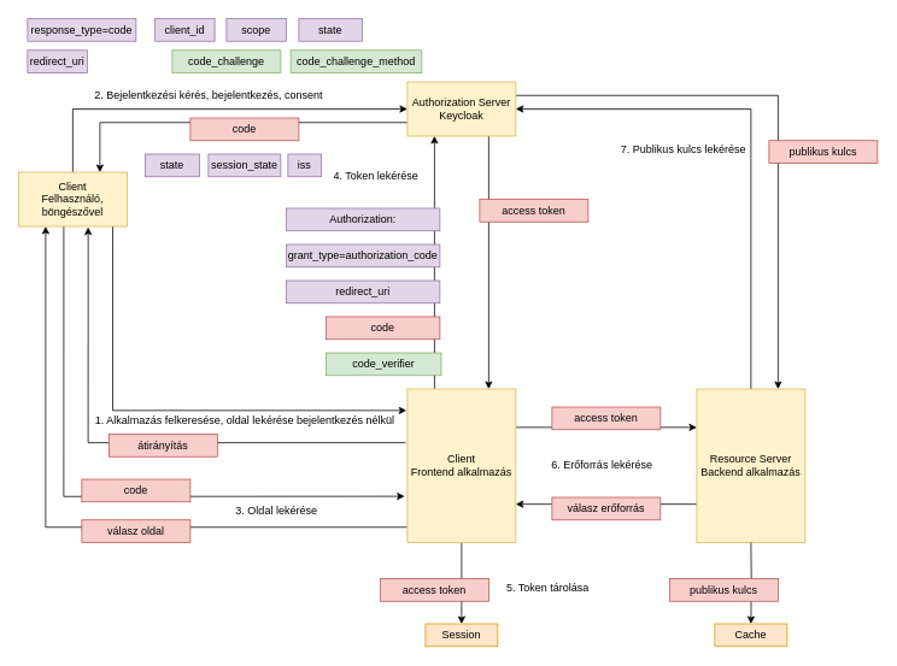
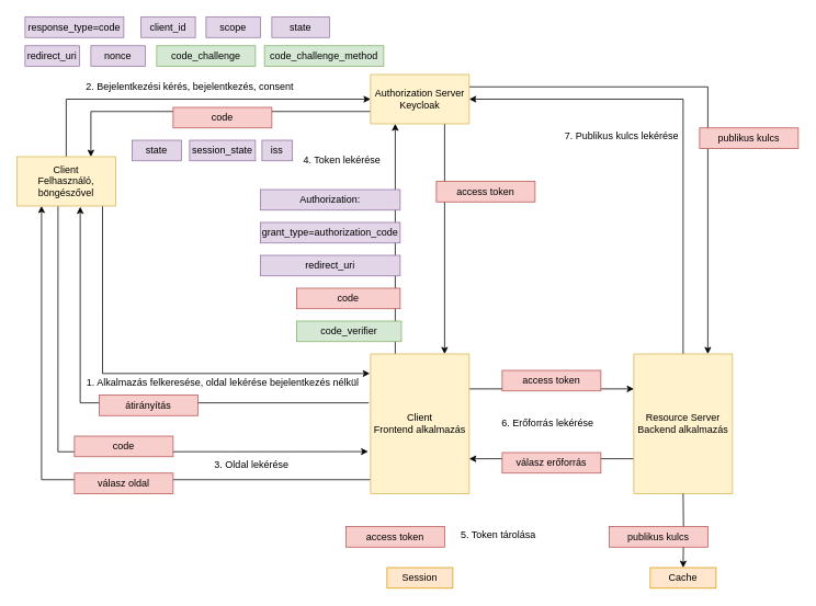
  <mxCell id="0" />
  <mxCell id="1" parent="0" />
  <mxCell id="2" value="" style="endArrow=classic;html=1;rounded=0;entryX=-0.025;entryY=0.699;entryDx=0;entryDy=0;exitX=0.417;exitY=0.967;exitDx=0;exitDy=0;exitPerimeter=0;entryPerimeter=0;" parent="1" source="18" target="12" edge="1"><mxGeometry width="50" height="50" relative="1" as="geometry"><mxPoint x="390" y="470" as="sourcePoint" /><mxPoint x="440" y="420" as="targetPoint" /><Array as="points"><mxPoint x="70" y="549" /></Array></mxGeometry></mxCell>
  <mxCell id="3" style="edgeStyle=orthogonalEdgeStyle;rounded=0;orthogonalLoop=1;jettySize=auto;html=1;exitX=0;exitY=0.9;exitDx=0;exitDy=0;entryX=0.25;entryY=1;entryDx=0;entryDy=0;exitPerimeter=0;" parent="1" source="12" target="18" edge="1"><mxGeometry relative="1" as="geometry" /></mxCell>
  <mxCell id="4" style="edgeStyle=orthogonalEdgeStyle;rounded=0;orthogonalLoop=1;jettySize=auto;html=1;exitX=0;exitY=0.75;exitDx=0;exitDy=0;entryX=0.75;entryY=0;entryDx=0;entryDy=0;" parent="1" source="7" target="18" edge="1"><mxGeometry relative="1" as="geometry" /></mxCell>
  <mxCell id="5" style="edgeStyle=orthogonalEdgeStyle;rounded=0;orthogonalLoop=1;jettySize=auto;html=1;exitX=0.75;exitY=1;exitDx=0;exitDy=0;entryX=0.75;entryY=0;entryDx=0;entryDy=0;" parent="1" source="7" target="12" edge="1"><mxGeometry relative="1" as="geometry" /></mxCell>
  <mxCell id="6" style="edgeStyle=orthogonalEdgeStyle;rounded=0;orthogonalLoop=1;jettySize=auto;html=1;exitX=1;exitY=0.25;exitDx=0;exitDy=0;entryX=0.75;entryY=0;entryDx=0;entryDy=0;" parent="1" source="7" target="15" edge="1"><mxGeometry relative="1" as="geometry" /></mxCell>
  <mxCell id="7" value="Authorization Server&lt;div&gt;Keycloak&lt;/div&gt;" style="rounded=0;whiteSpace=wrap;html=1;fillColor=#fff2cc;strokeColor=#d6b656;" parent="1" vertex="1"><mxGeometry x="450" y="90" width="120" height="60" as="geometry" /></mxCell>
  <mxCell id="8" style="edgeStyle=orthogonalEdgeStyle;rounded=0;orthogonalLoop=1;jettySize=auto;html=1;exitX=-0.017;exitY=0.35;exitDx=0;exitDy=0;entryX=0.642;entryY=1.017;entryDx=0;entryDy=0;exitPerimeter=0;entryPerimeter=0;" parent="1" source="12" target="18" edge="1"><mxGeometry relative="1" as="geometry"><Array as="points"><mxPoint x="97" y="490" /></Array></mxGeometry></mxCell>
  <mxCell id="9" style="edgeStyle=orthogonalEdgeStyle;rounded=0;orthogonalLoop=1;jettySize=auto;html=1;exitX=0.25;exitY=0;exitDx=0;exitDy=0;entryX=0.25;entryY=1;entryDx=0;entryDy=0;" parent="1" source="12" target="7" edge="1"><mxGeometry relative="1" as="geometry" /></mxCell>
  <mxCell id="10" style="edgeStyle=orthogonalEdgeStyle;rounded=0;orthogonalLoop=1;jettySize=auto;html=1;exitX=1;exitY=0.25;exitDx=0;exitDy=0;entryX=0;entryY=0.25;entryDx=0;entryDy=0;" parent="1" source="12" target="15" edge="1"><mxGeometry relative="1" as="geometry" /></mxCell>
- <mxCell id="11" style="edgeStyle=orthogonalEdgeStyle;rounded=0;orthogonalLoop=1;jettySize=auto;html=1;exitX=0.5;exitY=1;exitDx=0;exitDy=0;entryX=0.5;entryY=0;entryDx=0;entryDy=0;" parent="1" source="12" target="31" edge="1"><mxGeometry relative="1" as="geometry" /></mxCell>
  <mxCell id="12" value="&lt;div&gt;Client&lt;br&gt;&lt;/div&gt;Frontend alkalmazás" style="rounded=0;whiteSpace=wrap;html=1;fillColor=#fff2cc;strokeColor=#d6b656;" parent="1" vertex="1"><mxGeometry x="450" y="430" width="120" height="170" as="geometry" /></mxCell>
  <mxCell id="13" style="edgeStyle=orthogonalEdgeStyle;rounded=0;orthogonalLoop=1;jettySize=auto;html=1;exitX=0;exitY=0.75;exitDx=0;exitDy=0;entryX=1;entryY=0.75;entryDx=0;entryDy=0;" parent="1" source="15" target="12" edge="1"><mxGeometry relative="1" as="geometry" /></mxCell>
  <mxCell id="14" style="edgeStyle=orthogonalEdgeStyle;rounded=0;orthogonalLoop=1;jettySize=auto;html=1;exitX=0.5;exitY=0;exitDx=0;exitDy=0;entryX=1;entryY=0.5;entryDx=0;entryDy=0;" parent="1" source="15" target="7" edge="1"><mxGeometry relative="1" as="geometry" /></mxCell>
  <mxCell id="15" value="Resource Server&lt;br&gt;&lt;div&gt;Backend alkalmazás&lt;/div&gt;" style="rounded=0;whiteSpace=wrap;html=1;fillColor=#fff2cc;strokeColor=#d6b656;" parent="1" vertex="1"><mxGeometry x="770" y="430" width="120" height="170" as="geometry" /></mxCell>
  <mxCell id="16" style="edgeStyle=orthogonalEdgeStyle;rounded=0;orthogonalLoop=1;jettySize=auto;html=1;exitX=0.5;exitY=0;exitDx=0;exitDy=0;entryX=0;entryY=0.5;entryDx=0;entryDy=0;" parent="1" source="18" target="7" edge="1"><mxGeometry relative="1" as="geometry" /></mxCell>
  <mxCell id="17" style="edgeStyle=orthogonalEdgeStyle;rounded=0;orthogonalLoop=1;jettySize=auto;html=1;exitX=0.868;exitY=1;exitDx=0;exitDy=0;entryX=-0.008;entryY=0.14;entryDx=0;entryDy=0;entryPerimeter=0;exitPerimeter=0;" parent="1" source="18" target="12" edge="1"><mxGeometry relative="1" as="geometry" /></mxCell>
  <mxCell id="18" value="Client&lt;div&gt;Felhasználó, böngészővel&lt;/div&gt;" style="rounded=0;whiteSpace=wrap;html=1;fillColor=#fff2cc;strokeColor=#d6b656;" parent="1" vertex="1"><mxGeometry x="20" y="190" width="120" height="60" as="geometry" /></mxCell>
  <mxCell id="19" value="1. Alkalmazás felkeresése, oldal lekérése bejelentkezés nélkül" style="text;html=1;align=center;verticalAlign=middle;resizable=0;points=[];autosize=1;strokeColor=none;fillColor=none;" parent="1" vertex="1"><mxGeometry x="95" y="450" width="350" height="30" as="geometry" /></mxCell>
  <mxCell id="20" value="2. Bejelentkezési kérés, bejelentkezés, consent" style="text;html=1;align=center;verticalAlign=middle;resizable=0;points=[];autosize=1;strokeColor=none;fillColor=none;" parent="1" vertex="1"><mxGeometry x="90" y="90" width="280" height="30" as="geometry" /></mxCell>
  <mxCell id="21" value="client_id" style="rounded=0;whiteSpace=wrap;html=1;fillColor=#e1d5e7;strokeColor=#9673a6;" parent="1" vertex="1"><mxGeometry x="171" y="20" width="66" height="25" as="geometry" /></mxCell>
  <mxCell id="22" value="state" style="rounded=0;whiteSpace=wrap;html=1;fillColor=#e1d5e7;strokeColor=#9673a6;" parent="1" vertex="1"><mxGeometry x="330" y="20" width="70" height="25" as="geometry" /></mxCell>
  <mxCell id="23" value="code" style="rounded=0;whiteSpace=wrap;html=1;fillColor=#f8cecc;strokeColor=#b85450;" parent="1" vertex="1"><mxGeometry x="210" y="130" width="120" height="25" as="geometry" /></mxCell>
  <mxCell id="24" value="code" style="rounded=0;whiteSpace=wrap;html=1;fillColor=#f8cecc;strokeColor=#b85450;" parent="1" vertex="1"><mxGeometry x="90" y="530" width="120" height="25" as="geometry" /></mxCell>
  <mxCell id="25" value="code" style="rounded=0;whiteSpace=wrap;html=1;fillColor=#f8cecc;strokeColor=#b85450;" parent="1" vertex="1"><mxGeometry x="360" y="350" width="126" height="25" as="geometry" /></mxCell>
  <mxCell id="26" value="access token" style="rounded=0;whiteSpace=wrap;html=1;fillColor=#f8cecc;strokeColor=#b85450;" parent="1" vertex="1"><mxGeometry x="530" y="220" width="120" height="25" as="geometry" /></mxCell>
  <mxCell id="27" value="access token" style="rounded=0;whiteSpace=wrap;html=1;fillColor=#f8cecc;strokeColor=#b85450;" parent="1" vertex="1"><mxGeometry x="610" y="450" width="120" height="25" as="geometry" /></mxCell>
  <mxCell id="28" value="3. Oldal lekérése" style="text;html=1;align=center;verticalAlign=middle;resizable=0;points=[];autosize=1;strokeColor=none;fillColor=none;" parent="1" vertex="1"><mxGeometry x="250" y="550" width="110" height="30" as="geometry" /></mxCell>
  <mxCell id="29" value="válasz erőforrás" style="rounded=0;whiteSpace=wrap;html=1;fillColor=#f8cecc;strokeColor=#b85450;" parent="1" vertex="1"><mxGeometry x="610" y="550" width="120" height="25" as="geometry" /></mxCell>
  <mxCell id="30" value="válasz oldal" style="rounded=0;whiteSpace=wrap;html=1;fillColor=#f8cecc;strokeColor=#b85450;" parent="1" vertex="1"><mxGeometry x="90" y="575" width="120" height="25" as="geometry" /></mxCell>
  <mxCell id="31" value="Session" style="rounded=0;whiteSpace=wrap;html=1;fillColor=#ffe6cc;strokeColor=#d79b00;" parent="1" vertex="1"><mxGeometry x="470" y="690" width="80" height="25" as="geometry" /></mxCell>
  <mxCell id="32" value="access token" style="rounded=0;whiteSpace=wrap;html=1;fillColor=#f8cecc;strokeColor=#b85450;" parent="1" vertex="1"><mxGeometry x="420" y="640" width="120" height="25" as="geometry" /></mxCell>
  <mxCell id="33" value="4. Token lekérése" style="text;html=1;align=center;verticalAlign=middle;resizable=0;points=[];autosize=1;strokeColor=none;fillColor=none;" parent="1" vertex="1"><mxGeometry x="355" y="180" width="120" height="30" as="geometry" /></mxCell>
  <mxCell id="34" value="5. Token tárolása" style="text;html=1;align=center;verticalAlign=middle;resizable=0;points=[];autosize=1;strokeColor=none;fillColor=none;" parent="1" vertex="1"><mxGeometry x="550" y="635" width="110" height="30" as="geometry" /></mxCell>
  <mxCell id="35" value="6. Erőforrás lekérése" style="text;html=1;align=center;verticalAlign=middle;resizable=0;points=[];autosize=1;strokeColor=none;fillColor=none;" parent="1" vertex="1"><mxGeometry x="600" y="500" width="130" height="30" as="geometry" /></mxCell>
  <mxCell id="36" value="7. Publikus kulcs lekérése" style="text;html=1;align=center;verticalAlign=middle;resizable=0;points=[];autosize=1;strokeColor=none;fillColor=none;" parent="1" vertex="1"><mxGeometry x="675" y="150" width="160" height="30" as="geometry" /></mxCell>
  <mxCell id="37" value="publikus kulcs" style="rounded=0;whiteSpace=wrap;html=1;fillColor=#f8cecc;strokeColor=#b85450;" parent="1" vertex="1"><mxGeometry x="850" y="155" width="120" height="25" as="geometry" /></mxCell>
  <mxCell id="38" value="átirányítás" style="rounded=0;whiteSpace=wrap;html=1;fillColor=#f8cecc;strokeColor=#b85450;" parent="1" vertex="1"><mxGeometry x="120" y="480" width="120" height="25" as="geometry" /></mxCell>
  <mxCell id="39" value="response_type=code" style="rounded=0;whiteSpace=wrap;html=1;fillColor=#e1d5e7;strokeColor=#9673a6;" parent="1" vertex="1"><mxGeometry x="30" y="20" width="120" height="25" as="geometry" /></mxCell>
  <mxCell id="40" value="scope" style="rounded=0;whiteSpace=wrap;html=1;fillColor=#e1d5e7;strokeColor=#9673a6;" parent="1" vertex="1"><mxGeometry x="250" y="20" width="66" height="25" as="geometry" /></mxCell>
  <mxCell id="41" value="redirect_uri" style="rounded=0;whiteSpace=wrap;html=1;fillColor=#e1d5e7;strokeColor=#9673a6;" parent="1" vertex="1"><mxGeometry x="30" y="55" width="66" height="25" as="geometry" /></mxCell>
+ <mxCell id="42" value="nonce" style="rounded=0;whiteSpace=wrap;html=1;fillColor=#e1d5e7;strokeColor=#9673a6;" parent="1" vertex="1"><mxGeometry x="110" y="55" width="66" height="25" as="geometry" /></mxCell>
  <mxCell id="43" value="state" style="rounded=0;whiteSpace=wrap;html=1;fillColor=#e1d5e7;strokeColor=#9673a6;" parent="1" vertex="1"><mxGeometry x="160" y="170" width="60" height="25" as="geometry" /></mxCell>
  <mxCell id="44" value="session_state" style="rounded=0;whiteSpace=wrap;html=1;fillColor=#e1d5e7;strokeColor=#9673a6;" parent="1" vertex="1"><mxGeometry x="230" y="170" width="80" height="25" as="geometry" /></mxCell>
  <mxCell id="45" value="iss" style="rounded=0;whiteSpace=wrap;html=1;fillColor=#e1d5e7;strokeColor=#9673a6;" parent="1" vertex="1"><mxGeometry x="318" y="170" width="37" height="25" as="geometry" /></mxCell>
  <mxCell id="46" value="Authorization:" style="rounded=0;whiteSpace=wrap;html=1;fillColor=#e1d5e7;strokeColor=#9673a6;" parent="1" vertex="1"><mxGeometry x="316" y="230" width="170" height="25" as="geometry" /></mxCell>
  <mxCell id="47" value="grant_type=authorization_code" style="rounded=0;whiteSpace=wrap;html=1;fillColor=#e1d5e7;strokeColor=#9673a6;" parent="1" vertex="1"><mxGeometry x="316" y="270" width="170" height="25" as="geometry" /></mxCell>
  <mxCell id="48" value="redirect_uri" style="rounded=0;whiteSpace=wrap;html=1;fillColor=#e1d5e7;strokeColor=#9673a6;" parent="1" vertex="1"><mxGeometry x="316" y="310" width="170" height="25" as="geometry" /></mxCell>
  <mxCell id="49" style="edgeStyle=orthogonalEdgeStyle;rounded=0;orthogonalLoop=1;jettySize=auto;html=1;exitX=0.5;exitY=1;exitDx=0;exitDy=0;entryX=0.5;entryY=0;entryDx=0;entryDy=0;" parent="1" target="50" edge="1"><mxGeometry relative="1" as="geometry"><mxPoint x="830" y="600" as="sourcePoint" /></mxGeometry></mxCell>
  <mxCell id="50" value="Cache" style="rounded=0;whiteSpace=wrap;html=1;fillColor=#ffe6cc;strokeColor=#d79b00;" parent="1" vertex="1"><mxGeometry x="790" y="690" width="80" height="25" as="geometry" /></mxCell>
  <mxCell id="51" value="publikus kulcs" style="rounded=0;whiteSpace=wrap;html=1;fillColor=#f8cecc;strokeColor=#b85450;" parent="1" vertex="1"><mxGeometry x="740" y="640" width="120" height="25" as="geometry" /></mxCell>
  <mxCell id="52" value="code_challenge" style="rounded=0;whiteSpace=wrap;html=1;fillColor=#d5e8d4;strokeColor=#82b366;" vertex="1" parent="1"><mxGeometry x="190" y="55" width="120" height="25" as="geometry" /></mxCell>
  <mxCell id="53" value="code_challenge_method" style="rounded=0;whiteSpace=wrap;html=1;fillColor=#d5e8d4;strokeColor=#82b366;" vertex="1" parent="1"><mxGeometry x="321" y="55" width="145" height="25" as="geometry" /></mxCell>
  <mxCell id="54" value="code_verifier" style="rounded=0;whiteSpace=wrap;html=1;fillColor=#d5e8d4;strokeColor=#82b366;" vertex="1" parent="1"><mxGeometry x="360" y="390" width="127.5" height="25" as="geometry" /></mxCell>
